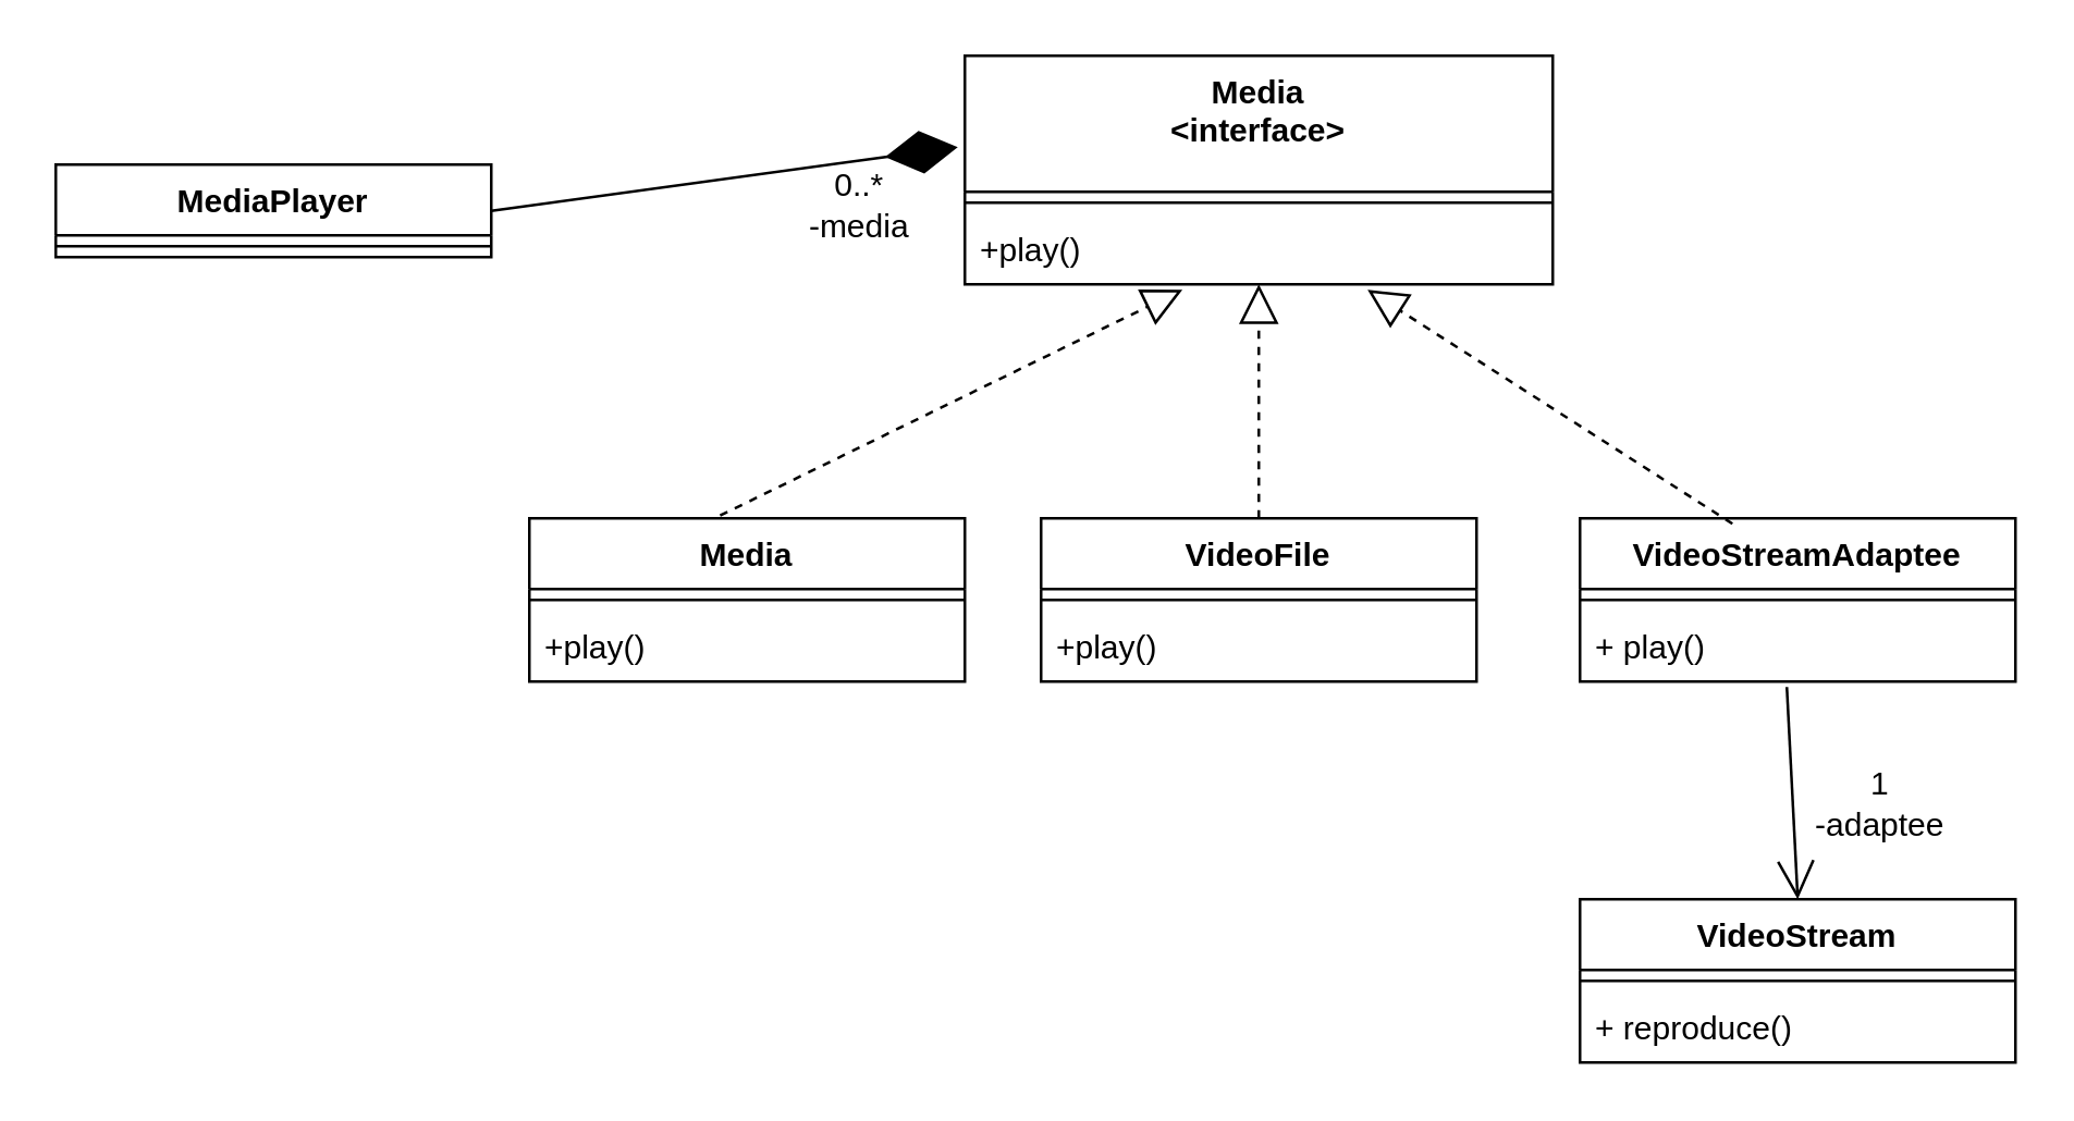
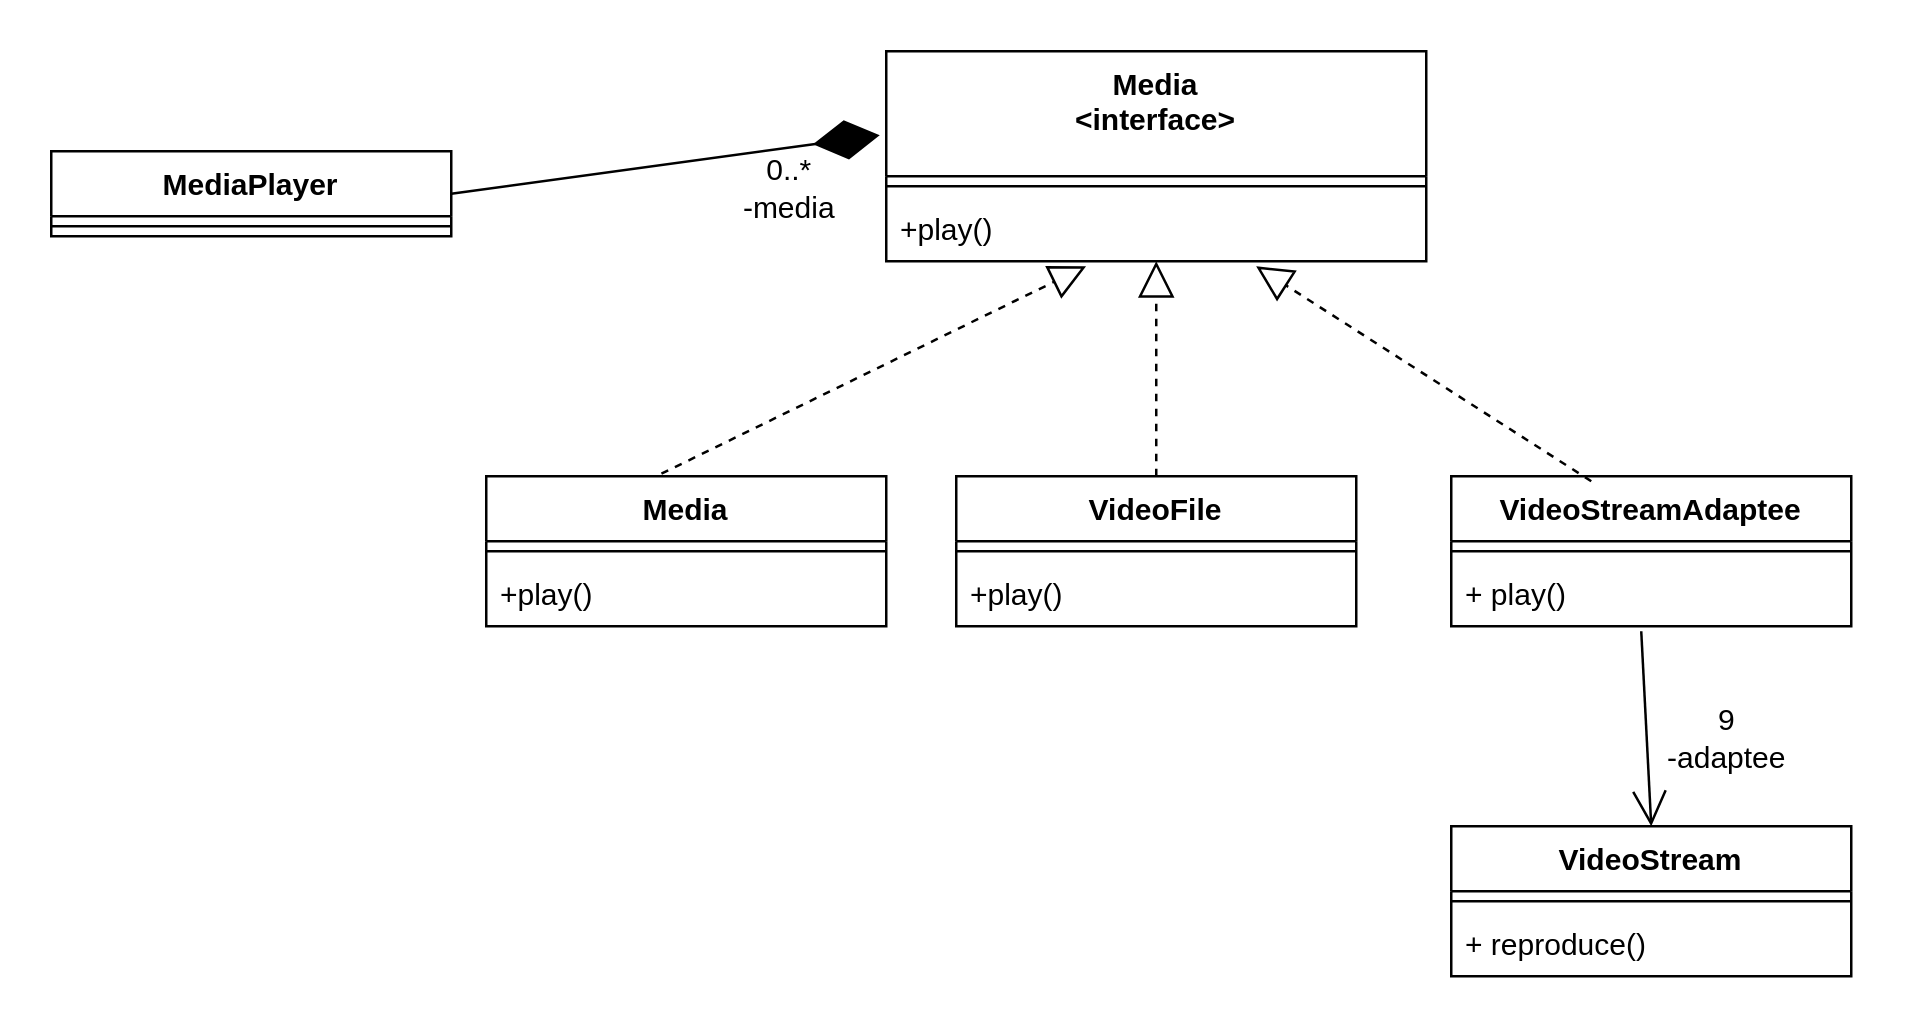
  <mxCell id="0" />
  <mxCell id="1" parent="0" />
  <mxCell id="2" value="MediaPlayer" style="swimlane;fontStyle=1;align=center;verticalAlign=top;childLayout=stackLayout;horizontal=1;startSize=26;horizontalStack=0;resizeParent=1;resizeParentMax=0;resizeLast=0;collapsible=1;marginBottom=0;" vertex="1" parent="1"><mxGeometry x="20" y="60" width="160" height="34" as="geometry" /></mxCell>
  <mxCell id="3" value="" style="line;strokeWidth=1;fillColor=none;align=left;verticalAlign=middle;spacingTop=-1;spacingLeft=3;spacingRight=3;rotatable=0;labelPosition=right;points=[];portConstraint=eastwest;" vertex="1" parent="2"><mxGeometry y="26" width="160" height="8" as="geometry" /></mxCell>
  <mxCell id="4" value="Media&#10;&lt;interface&gt;" style="swimlane;fontStyle=1;align=center;verticalAlign=top;childLayout=stackLayout;horizontal=1;startSize=50;horizontalStack=0;resizeParent=1;resizeParentMax=0;resizeLast=0;collapsible=1;marginBottom=0;" vertex="1" parent="1"><mxGeometry x="354" y="20" width="216" height="84" as="geometry" /></mxCell>
  <mxCell id="5" value="" style="line;strokeWidth=1;fillColor=none;align=left;verticalAlign=middle;spacingTop=-1;spacingLeft=3;spacingRight=3;rotatable=0;labelPosition=right;points=[];portConstraint=eastwest;" vertex="1" parent="4"><mxGeometry y="50" width="216" height="8" as="geometry" /></mxCell>
  <mxCell id="6" value="+play()" style="text;strokeColor=none;fillColor=none;align=left;verticalAlign=top;spacingLeft=4;spacingRight=4;overflow=hidden;rotatable=0;points=[[0,0.5],[1,0.5]];portConstraint=eastwest;" vertex="1" parent="4"><mxGeometry y="58" width="216" height="26" as="geometry" /></mxCell>
  <mxCell id="7" value="" style="endArrow=diamondThin;endFill=1;endSize=24;html=1;rounded=0;exitX=1;exitY=0.5;exitDx=0;exitDy=0;entryX=-0.012;entryY=0.4;entryDx=0;entryDy=0;entryPerimeter=0;" edge="1" parent="1" source="2" target="4"><mxGeometry width="160" relative="1" as="geometry"><mxPoint x="220" y="240" as="sourcePoint" /><mxPoint x="380" y="240" as="targetPoint" /></mxGeometry></mxCell>
  <mxCell id="8" value="0..*&lt;br&gt;-media" style="text;html=1;align=center;verticalAlign=middle;resizable=0;points=[];autosize=1;strokeColor=none;fillColor=none;" vertex="1" parent="1"><mxGeometry x="290" y="60" width="50" height="30" as="geometry" /></mxCell>
  <mxCell id="9" value="Media" style="swimlane;fontStyle=1;align=center;verticalAlign=top;childLayout=stackLayout;horizontal=1;startSize=26;horizontalStack=0;resizeParent=1;resizeParentMax=0;resizeLast=0;collapsible=1;marginBottom=0;" vertex="1" parent="1"><mxGeometry x="194" y="190" width="160" height="60" as="geometry" /></mxCell>
  <mxCell id="10" value="" style="line;strokeWidth=1;fillColor=none;align=left;verticalAlign=middle;spacingTop=-1;spacingLeft=3;spacingRight=3;rotatable=0;labelPosition=right;points=[];portConstraint=eastwest;" vertex="1" parent="9"><mxGeometry y="26" width="160" height="8" as="geometry" /></mxCell>
  <mxCell id="11" value="+play()" style="text;strokeColor=none;fillColor=none;align=left;verticalAlign=top;spacingLeft=4;spacingRight=4;overflow=hidden;rotatable=0;points=[[0,0.5],[1,0.5]];portConstraint=eastwest;" vertex="1" parent="9"><mxGeometry y="34" width="160" height="26" as="geometry" /></mxCell>
  <mxCell id="12" value="VideoFile" style="swimlane;fontStyle=1;align=center;verticalAlign=top;childLayout=stackLayout;horizontal=1;startSize=26;horizontalStack=0;resizeParent=1;resizeParentMax=0;resizeLast=0;collapsible=1;marginBottom=0;" vertex="1" parent="1"><mxGeometry x="382" y="190" width="160" height="60" as="geometry" /></mxCell>
  <mxCell id="13" value="" style="line;strokeWidth=1;fillColor=none;align=left;verticalAlign=middle;spacingTop=-1;spacingLeft=3;spacingRight=3;rotatable=0;labelPosition=right;points=[];portConstraint=eastwest;" vertex="1" parent="12"><mxGeometry y="26" width="160" height="8" as="geometry" /></mxCell>
  <mxCell id="14" value="+play()" style="text;strokeColor=none;fillColor=none;align=left;verticalAlign=top;spacingLeft=4;spacingRight=4;overflow=hidden;rotatable=0;points=[[0,0.5],[1,0.5]];portConstraint=eastwest;" vertex="1" parent="12"><mxGeometry y="34" width="160" height="26" as="geometry" /></mxCell>
  <mxCell id="15" value="VideoStreamAdaptee" style="swimlane;fontStyle=1;align=center;verticalAlign=top;childLayout=stackLayout;horizontal=1;startSize=26;horizontalStack=0;resizeParent=1;resizeParentMax=0;resizeLast=0;collapsible=1;marginBottom=0;" vertex="1" parent="1"><mxGeometry x="580" y="190" width="160" height="60" as="geometry" /></mxCell>
  <mxCell id="16" value="" style="line;strokeWidth=1;fillColor=none;align=left;verticalAlign=middle;spacingTop=-1;spacingLeft=3;spacingRight=3;rotatable=0;labelPosition=right;points=[];portConstraint=eastwest;" vertex="1" parent="15"><mxGeometry y="26" width="160" height="8" as="geometry" /></mxCell>
  <mxCell id="17" value="+ play()" style="text;strokeColor=none;fillColor=none;align=left;verticalAlign=top;spacingLeft=4;spacingRight=4;overflow=hidden;rotatable=0;points=[[0,0.5],[1,0.5]];portConstraint=eastwest;" vertex="1" parent="15"><mxGeometry y="34" width="160" height="26" as="geometry" /></mxCell>
  <mxCell id="18" value="VideoStream" style="swimlane;fontStyle=1;align=center;verticalAlign=top;childLayout=stackLayout;horizontal=1;startSize=26;horizontalStack=0;resizeParent=1;resizeParentMax=0;resizeLast=0;collapsible=1;marginBottom=0;" vertex="1" parent="1"><mxGeometry x="580" y="330" width="160" height="60" as="geometry" /></mxCell>
  <mxCell id="19" value="" style="line;strokeWidth=1;fillColor=none;align=left;verticalAlign=middle;spacingTop=-1;spacingLeft=3;spacingRight=3;rotatable=0;labelPosition=right;points=[];portConstraint=eastwest;" vertex="1" parent="18"><mxGeometry y="26" width="160" height="8" as="geometry" /></mxCell>
  <mxCell id="20" value="+ reproduce()" style="text;strokeColor=none;fillColor=none;align=left;verticalAlign=top;spacingLeft=4;spacingRight=4;overflow=hidden;rotatable=0;points=[[0,0.5],[1,0.5]];portConstraint=eastwest;" vertex="1" parent="18"><mxGeometry y="34" width="160" height="26" as="geometry" /></mxCell>
  <mxCell id="21" value="" style="endArrow=open;endFill=1;endSize=12;html=1;rounded=0;exitX=0.475;exitY=1.077;exitDx=0;exitDy=0;exitPerimeter=0;entryX=0.5;entryY=0;entryDx=0;entryDy=0;" edge="1" parent="1" source="17" target="18"><mxGeometry width="160" relative="1" as="geometry"><mxPoint x="470" y="230" as="sourcePoint" /><mxPoint x="630" y="230" as="targetPoint" /></mxGeometry></mxCell>
- <mxCell id="22" value="1&lt;br&gt;-adaptee" style="text;html=1;align=center;verticalAlign=middle;resizable=0;points=[];autosize=1;strokeColor=none;fillColor=none;" vertex="1" parent="1"><mxGeometry x="660" y="280" width="60" height="30" as="geometry" /></mxCell>
+ <mxCell id="22" value="9&lt;br&gt;-adaptee" style="text;html=1;align=center;verticalAlign=middle;resizable=0;points=[];autosize=1;strokeColor=none;fillColor=none;" vertex="1" parent="1"><mxGeometry x="660" y="280" width="60" height="30" as="geometry" /></mxCell>
  <mxCell id="23" value="" style="endArrow=block;dashed=1;endFill=0;endSize=12;html=1;rounded=0;exitX=0.438;exitY=-0.017;exitDx=0;exitDy=0;exitPerimeter=0;entryX=0.37;entryY=1.077;entryDx=0;entryDy=0;entryPerimeter=0;" edge="1" parent="1" source="9" target="6"><mxGeometry width="160" relative="1" as="geometry"><mxPoint x="380" y="220" as="sourcePoint" /><mxPoint x="540" y="220" as="targetPoint" /></mxGeometry></mxCell>
  <mxCell id="24" value="" style="endArrow=block;dashed=1;endFill=0;endSize=12;html=1;rounded=0;exitX=0.5;exitY=0;exitDx=0;exitDy=0;entryX=0.5;entryY=1;entryDx=0;entryDy=0;entryPerimeter=0;" edge="1" parent="1" source="12" target="6"><mxGeometry width="160" relative="1" as="geometry"><mxPoint x="274.08" y="198.98" as="sourcePoint" /><mxPoint x="443.92" y="116.002" as="targetPoint" /></mxGeometry></mxCell>
  <mxCell id="25" value="" style="endArrow=block;dashed=1;endFill=0;endSize=12;html=1;rounded=0;exitX=0.35;exitY=0.033;exitDx=0;exitDy=0;entryX=0.685;entryY=1.077;entryDx=0;entryDy=0;entryPerimeter=0;exitPerimeter=0;" edge="1" parent="1" source="15" target="6"><mxGeometry width="160" relative="1" as="geometry"><mxPoint x="472" y="200" as="sourcePoint" /><mxPoint x="472" y="114" as="targetPoint" /></mxGeometry></mxCell>
